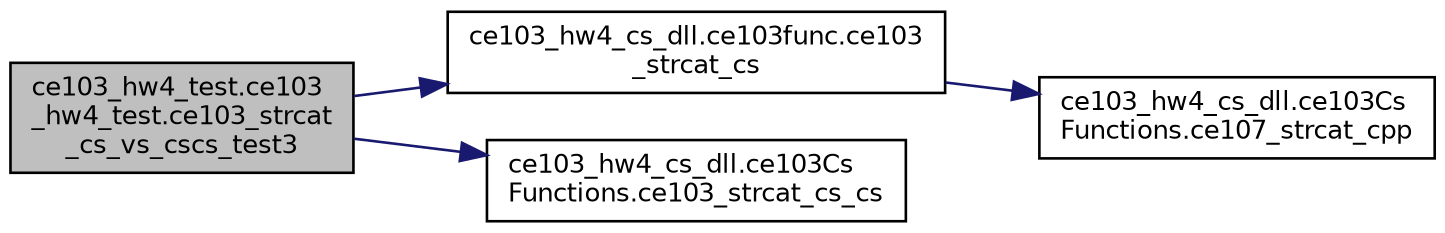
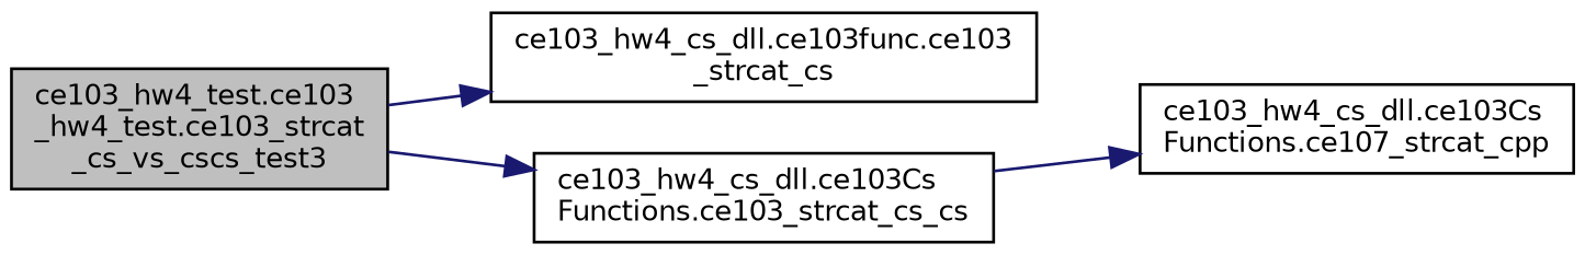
  digraph {
    rankdir=LR
    node [color=black fillcolor=white fontname=Helvetica fontsize=10 shape=record style=filled]
    edge [color=midnightblue fontname=Helvetica fontsize=10 labelfontname=Helvetica labelfontsize=10 style=solid]
    n1 [fillcolor=grey75 fontcolor=black height=0.2 label="ce103_hw4_test.ce103\l_hw4_test.ce103_strcat\l_cs_vs_cscs_test3" width=0.4]
    n2 [height=0.2 label="ce103_hw4_cs_dll.ce103func.ce103\l_strcat_cs" width=0.4]
    n3 [height=0.2 label="ce103_hw4_cs_dll.ce103Cs\lFunctions.ce103_strcat_cs_cs" width=0.4]
    n4 [height=0.2 label="ce103_hw4_cs_dll.ce103Cs\lFunctions.ce107_strcat_cpp" width=0.4]
    n1 -> n2
    n1 -> n3
-   n2 -> n4
+   n3 -> n4
  }
